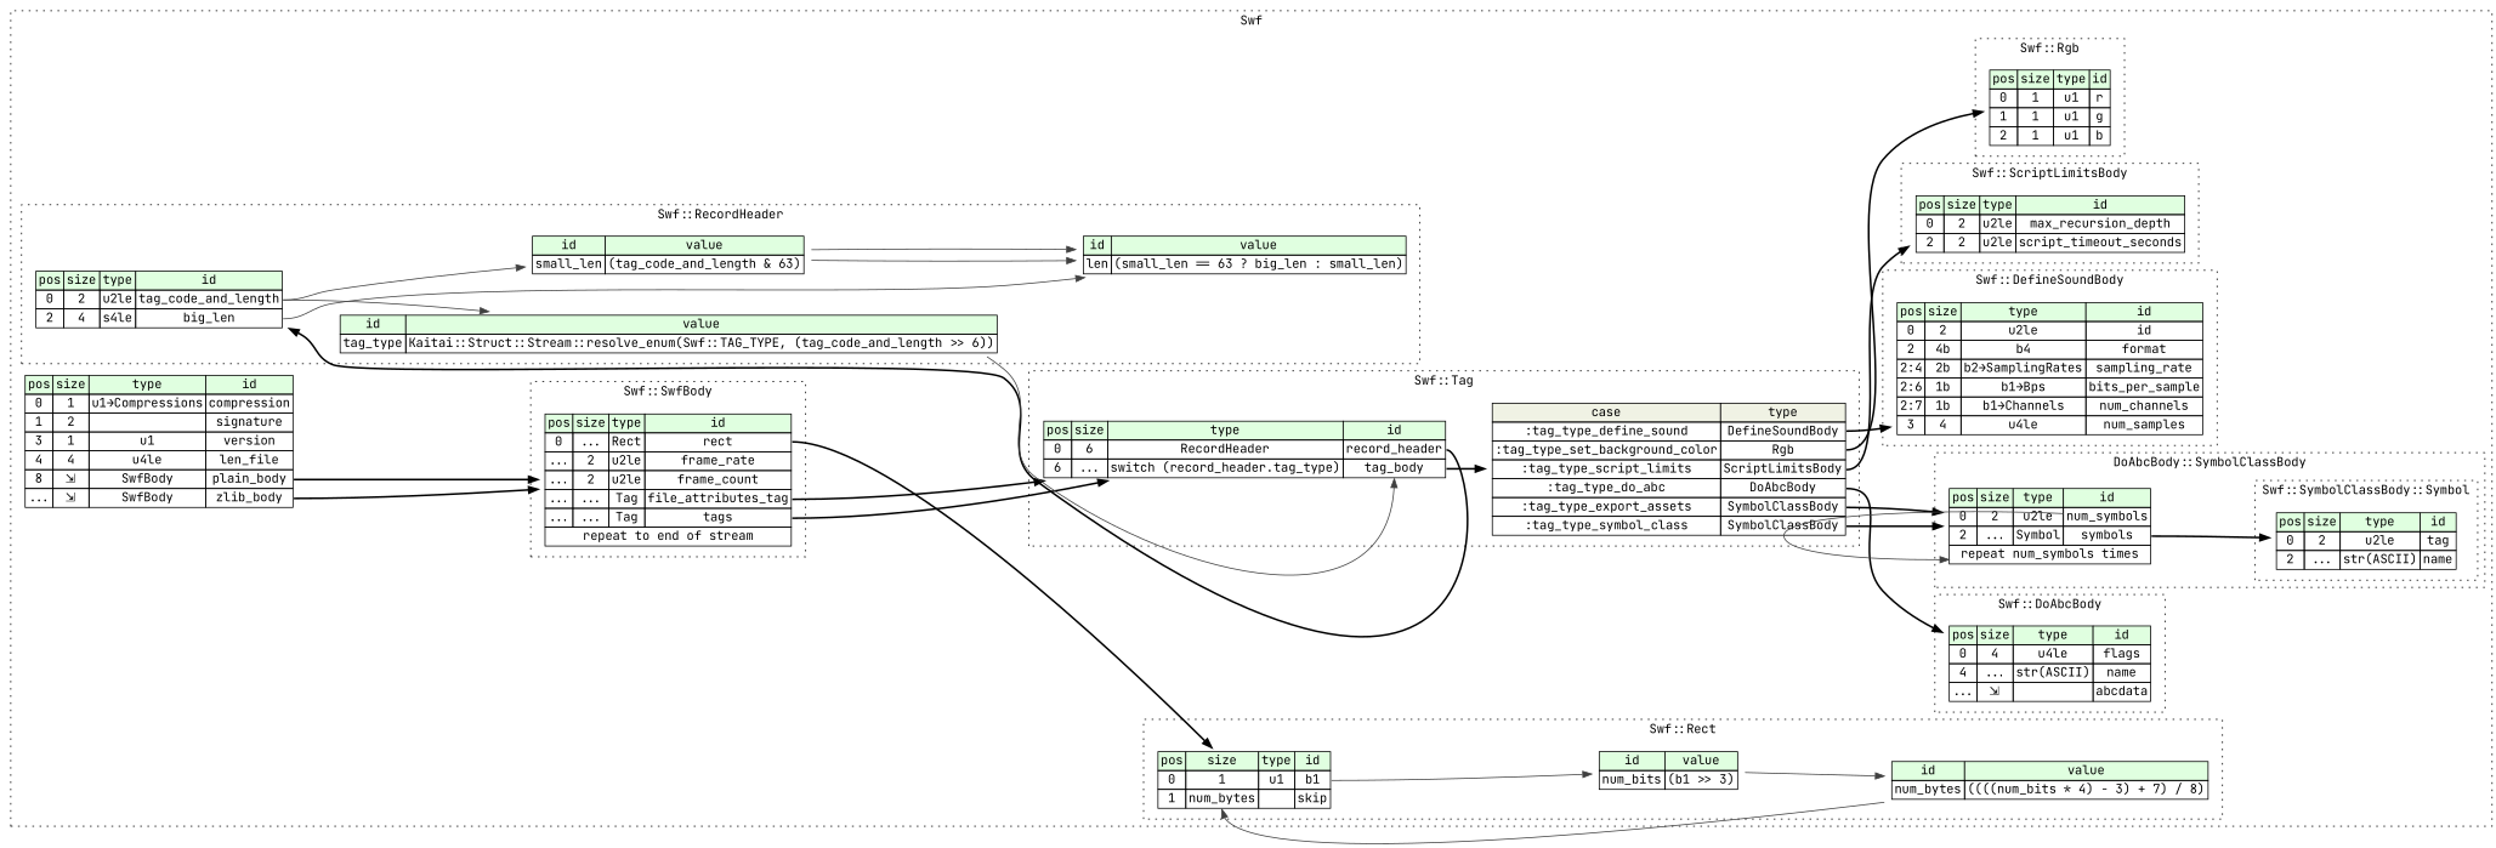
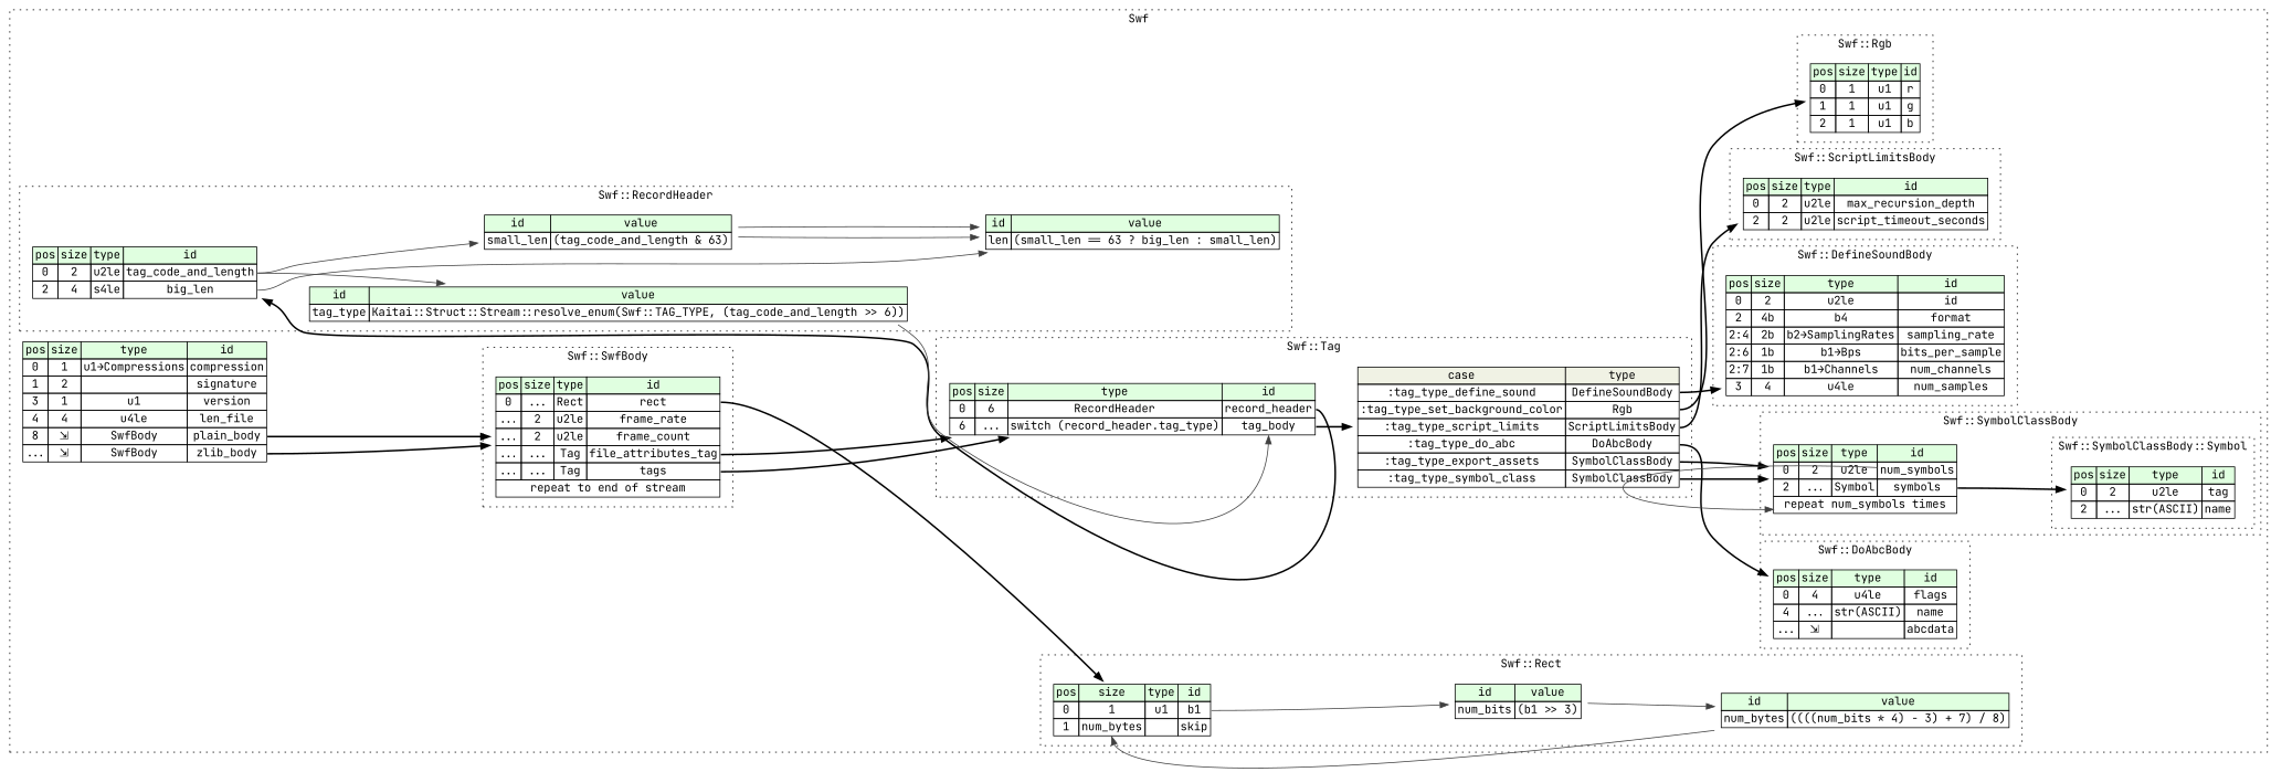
  digraph {
    rankdir=LR
    fontname="JetBrains Mono"
    node [shape=plaintext fontname="JetBrains Mono"]
    edge [style=bold tailport=tag_code_and_length_type fontname="JetBrains Mono"]
    n1 [label=<<TABLE BORDER="0" CELLBORDER="1" CELLSPACING="0"> 				<TR><TD BGCOLOR="#E0FFE0">pos</TD><TD BGCOLOR="#E0FFE0">size</TD><TD BGCOLOR="#E0FFE0">type</TD><TD BGCOLOR="#E0FFE0">id</TD></TR> 				<TR><TD PORT="r_pos">0</TD><TD PORT="r_size">1</TD><TD>u1</TD><TD PORT="r_type">r</TD></TR> 				<TR><TD PORT="g_pos">1</TD><TD PORT="g_size">1</TD><TD>u1</TD><TD PORT="g_type">g</TD></TR> 				<TR><TD PORT="b_pos">2</TD><TD PORT="b_size">1</TD><TD>u1</TD><TD PORT="b_type">b</TD></TR> 			</TABLE>>]
    n2 [label=<<TABLE BORDER="0" CELLBORDER="1" CELLSPACING="0"> 				<TR><TD BGCOLOR="#E0FFE0">pos</TD><TD BGCOLOR="#E0FFE0">size</TD><TD BGCOLOR="#E0FFE0">type</TD><TD BGCOLOR="#E0FFE0">id</TD></TR> 				<TR><TD PORT="flags_pos">0</TD><TD PORT="flags_size">4</TD><TD>u4le</TD><TD PORT="flags_type">flags</TD></TR> 				<TR><TD PORT="name_pos">4</TD><TD PORT="name_size">...</TD><TD>str(ASCII)</TD><TD PORT="name_type">name</TD></TR> 				<TR><TD PORT="abcdata_pos">...</TD><TD PORT="abcdata_size">⇲</TD><TD></TD><TD PORT="abcdata_type">abcdata</TD></TR> 			</TABLE>>]
    n3 [label=<<TABLE BORDER="0" CELLBORDER="1" CELLSPACING="0"> 				<TR><TD BGCOLOR="#E0FFE0">pos</TD><TD BGCOLOR="#E0FFE0">size</TD><TD BGCOLOR="#E0FFE0">type</TD><TD BGCOLOR="#E0FFE0">id</TD></TR> 				<TR><TD PORT="rect_pos">0</TD><TD PORT="rect_size">...</TD><TD>Rect</TD><TD PORT="rect_type">rect</TD></TR> 				<TR><TD PORT="frame_rate_pos">...</TD><TD PORT="frame_rate_size">2</TD><TD>u2le</TD><TD PORT="frame_rate_type">frame_rate</TD></TR> 				<TR><TD PORT="frame_count_pos">...</TD><TD PORT="frame_count_size">2</TD><TD>u2le</TD><TD PORT="frame_count_type">frame_count</TD></TR> 				<TR><TD PORT="file_attributes_tag_pos">...</TD><TD PORT="file_attributes_tag_size">...</TD><TD>Tag</TD><TD PORT="file_attributes_tag_type">file_attributes_tag</TD></TR> 				<TR><TD PORT="tags_pos">...</TD><TD PORT="tags_size">...</TD><TD>Tag</TD><TD PORT="tags_type">tags</TD></TR> 				<TR><TD COLSPAN="4" PORT="tags__repeat">repeat to end of stream</TD></TR> 			</TABLE>>]
    n4 [label=<<TABLE BORDER="0" CELLBORDER="1" CELLSPACING="0"> 				<TR><TD BGCOLOR="#E0FFE0">pos</TD><TD BGCOLOR="#E0FFE0">size</TD><TD BGCOLOR="#E0FFE0">type</TD><TD BGCOLOR="#E0FFE0">id</TD></TR> 				<TR><TD PORT="b1_pos">0</TD><TD PORT="b1_size">1</TD><TD>u1</TD><TD PORT="b1_type">b1</TD></TR> 				<TR><TD PORT="skip_pos">1</TD><TD PORT="skip_size">num_bytes</TD><TD></TD><TD PORT="skip_type">skip</TD></TR> 			</TABLE>>]
    n5 [label=<<TABLE BORDER="0" CELLBORDER="1" CELLSPACING="0"> 				<TR><TD BGCOLOR="#E0FFE0">id</TD><TD BGCOLOR="#E0FFE0">value</TD></TR> 				<TR><TD>num_bits</TD><TD>(b1 &gt;&gt; 3)</TD></TR> 			</TABLE>>]
    n6 [label=<<TABLE BORDER="0" CELLBORDER="1" CELLSPACING="0"> 				<TR><TD BGCOLOR="#E0FFE0">id</TD><TD BGCOLOR="#E0FFE0">value</TD></TR> 				<TR><TD>num_bytes</TD><TD>((((num_bits * 4) - 3) + 7) / 8)</TD></TR> 			</TABLE>>]
    n7 [label=<<TABLE BORDER="0" CELLBORDER="1" CELLSPACING="0"> 				<TR><TD BGCOLOR="#E0FFE0">pos</TD><TD BGCOLOR="#E0FFE0">size</TD><TD BGCOLOR="#E0FFE0">type</TD><TD BGCOLOR="#E0FFE0">id</TD></TR> 				<TR><TD PORT="record_header_pos">0</TD><TD PORT="record_header_size">6</TD><TD>RecordHeader</TD><TD PORT="record_header_type">record_header</TD></TR> 				<TR><TD PORT="tag_body_pos">6</TD><TD PORT="tag_body_size">...</TD><TD>switch (record_header.tag_type)</TD><TD PORT="tag_body_type">tag_body</TD></TR> 			</TABLE>>]
    n8 [label=<<TABLE BORDER="0" CELLBORDER="1" CELLSPACING="0"> 	<TR><TD BGCOLOR="#F0F2E4">case</TD><TD BGCOLOR="#F0F2E4">type</TD></TR> 	<TR><TD>:tag_type_define_sound</TD><TD PORT="case0">DefineSoundBody</TD></TR> 	<TR><TD>:tag_type_set_background_color</TD><TD PORT="case1">Rgb</TD></TR> 	<TR><TD>:tag_type_script_limits</TD><TD PORT="case2">ScriptLimitsBody</TD></TR> 	<TR><TD>:tag_type_do_abc</TD><TD PORT="case3">DoAbcBody</TD></TR> 	<TR><TD>:tag_type_export_assets</TD><TD PORT="case4">SymbolClassBody</TD></TR> 	<TR><TD>:tag_type_symbol_class</TD><TD PORT="case5">SymbolClassBody</TD></TR> </TABLE>>]
    n9 [label=<<TABLE BORDER="0" CELLBORDER="1" CELLSPACING="0"> 					<TR><TD BGCOLOR="#E0FFE0">pos</TD><TD BGCOLOR="#E0FFE0">size</TD><TD BGCOLOR="#E0FFE0">type</TD><TD BGCOLOR="#E0FFE0">id</TD></TR> 					<TR><TD PORT="tag_pos">0</TD><TD PORT="tag_size">2</TD><TD>u2le</TD><TD PORT="tag_type">tag</TD></TR> 					<TR><TD PORT="name_pos">2</TD><TD PORT="name_size">...</TD><TD>str(ASCII)</TD><TD PORT="name_type">name</TD></TR> 				</TABLE>>]
    n10 [label=<<TABLE BORDER="0" CELLBORDER="1" CELLSPACING="0"> 				<TR><TD BGCOLOR="#E0FFE0">pos</TD><TD BGCOLOR="#E0FFE0">size</TD><TD BGCOLOR="#E0FFE0">type</TD><TD BGCOLOR="#E0FFE0">id</TD></TR> 				<TR><TD PORT="num_symbols_pos">0</TD><TD PORT="num_symbols_size">2</TD><TD>u2le</TD><TD PORT="num_symbols_type">num_symbols</TD></TR> 				<TR><TD PORT="symbols_pos">2</TD><TD PORT="symbols_size">...</TD><TD>Symbol</TD><TD PORT="symbols_type">symbols</TD></TR> 				<TR><TD COLSPAN="4" PORT="symbols__repeat">repeat num_symbols times</TD></TR> 			</TABLE>>]
    n11 [label=<<TABLE BORDER="0" CELLBORDER="1" CELLSPACING="0"> 				<TR><TD BGCOLOR="#E0FFE0">pos</TD><TD BGCOLOR="#E0FFE0">size</TD><TD BGCOLOR="#E0FFE0">type</TD><TD BGCOLOR="#E0FFE0">id</TD></TR> 				<TR><TD PORT="id_pos">0</TD><TD PORT="id_size">2</TD><TD>u2le</TD><TD PORT="id_type">id</TD></TR> 				<TR><TD PORT="format_pos">2</TD><TD PORT="format_size">4b</TD><TD>b4</TD><TD PORT="format_type">format</TD></TR> 				<TR><TD PORT="sampling_rate_pos">2:4</TD><TD PORT="sampling_rate_size">2b</TD><TD>b2→SamplingRates</TD><TD PORT="sampling_rate_type">sampling_rate</TD></TR> 				<TR><TD PORT="bits_per_sample_pos">2:6</TD><TD PORT="bits_per_sample_size">1b</TD><TD>b1→Bps</TD><TD PORT="bits_per_sample_type">bits_per_sample</TD></TR> 				<TR><TD PORT="num_channels_pos">2:7</TD><TD PORT="num_channels_size">1b</TD><TD>b1→Channels</TD><TD PORT="num_channels_type">num_channels</TD></TR> 				<TR><TD PORT="num_samples_pos">3</TD><TD PORT="num_samples_size">4</TD><TD>u4le</TD><TD PORT="num_samples_type">num_samples</TD></TR> 			</TABLE>>]
    n12 [label=<<TABLE BORDER="0" CELLBORDER="1" CELLSPACING="0"> 				<TR><TD BGCOLOR="#E0FFE0">pos</TD><TD BGCOLOR="#E0FFE0">size</TD><TD BGCOLOR="#E0FFE0">type</TD><TD BGCOLOR="#E0FFE0">id</TD></TR> 				<TR><TD PORT="tag_code_and_length_pos">0</TD><TD PORT="tag_code_and_length_size">2</TD><TD>u2le</TD><TD PORT="tag_code_and_length_type">tag_code_and_length</TD></TR> 				<TR><TD PORT="big_len_pos">2</TD><TD PORT="big_len_size">4</TD><TD>s4le</TD><TD PORT="big_len_type">big_len</TD></TR> 			</TABLE>>]
    n13 [label=<<TABLE BORDER="0" CELLBORDER="1" CELLSPACING="0"> 				<TR><TD BGCOLOR="#E0FFE0">id</TD><TD BGCOLOR="#E0FFE0">value</TD></TR> 				<TR><TD>tag_type</TD><TD>Kaitai::Struct::Stream::resolve_enum(Swf::TAG_TYPE, (tag_code_and_length &gt;&gt; 6))</TD></TR> 			</TABLE>>]
    n14 [label=<<TABLE BORDER="0" CELLBORDER="1" CELLSPACING="0"> 				<TR><TD BGCOLOR="#E0FFE0">id</TD><TD BGCOLOR="#E0FFE0">value</TD></TR> 				<TR><TD>small_len</TD><TD>(tag_code_and_length &amp; 63)</TD></TR> 			</TABLE>>]
    n15 [label=<<TABLE BORDER="0" CELLBORDER="1" CELLSPACING="0"> 				<TR><TD BGCOLOR="#E0FFE0">id</TD><TD BGCOLOR="#E0FFE0">value</TD></TR> 				<TR><TD>len</TD><TD>(small_len == 63 ? big_len : small_len)</TD></TR> 			</TABLE>>]
    n16 [label=<<TABLE BORDER="0" CELLBORDER="1" CELLSPACING="0"> 				<TR><TD BGCOLOR="#E0FFE0">pos</TD><TD BGCOLOR="#E0FFE0">size</TD><TD BGCOLOR="#E0FFE0">type</TD><TD BGCOLOR="#E0FFE0">id</TD></TR> 				<TR><TD PORT="max_recursion_depth_pos">0</TD><TD PORT="max_recursion_depth_size">2</TD><TD>u2le</TD><TD PORT="max_recursion_depth_type">max_recursion_depth</TD></TR> 				<TR><TD PORT="script_timeout_seconds_pos">2</TD><TD PORT="script_timeout_seconds_size">2</TD><TD>u2le</TD><TD PORT="script_timeout_seconds_type">script_timeout_seconds</TD></TR> 			</TABLE>>]
    n17 [label=<<TABLE BORDER="0" CELLBORDER="1" CELLSPACING="0"> 			<TR><TD BGCOLOR="#E0FFE0">pos</TD><TD BGCOLOR="#E0FFE0">size</TD><TD BGCOLOR="#E0FFE0">type</TD><TD BGCOLOR="#E0FFE0">id</TD></TR> 			<TR><TD PORT="compression_pos">0</TD><TD PORT="compression_size">1</TD><TD>u1→Compressions</TD><TD PORT="compression_type">compression</TD></TR> 			<TR><TD PORT="signature_pos">1</TD><TD PORT="signature_size">2</TD><TD></TD><TD PORT="signature_type">signature</TD></TR> 			<TR><TD PORT="version_pos">3</TD><TD PORT="version_size">1</TD><TD>u1</TD><TD PORT="version_type">version</TD></TR> 			<TR><TD PORT="len_file_pos">4</TD><TD PORT="len_file_size">4</TD><TD>u4le</TD><TD PORT="len_file_type">len_file</TD></TR> 			<TR><TD PORT="plain_body_pos">8</TD><TD PORT="plain_body_size">⇲</TD><TD>SwfBody</TD><TD PORT="plain_body_type">plain_body</TD></TR> 			<TR><TD PORT="zlib_body_pos">...</TD><TD PORT="zlib_body_size">⇲</TD><TD>SwfBody</TD><TD PORT="zlib_body_type">zlib_body</TD></TR> 		</TABLE>>]
    subgraph cluster_1 {
      label=Swf
      style=dotted
      n17
      subgraph cluster_2 {
        label="Swf::Rgb"
        style=dotted
        n1
      }
      subgraph cluster_3 {
        label="Swf::DoAbcBody"
        style=dotted
        n2
      }
      subgraph cluster_4 {
        label="Swf::SwfBody"
        style=dotted
        n3
      }
      subgraph cluster_5 {
        label="Swf::Rect"
        style=dotted
        n4
        n5
        n6
      }
      subgraph cluster_6 {
        label="Swf::Tag"
        style=dotted
        n7
        n8
      }
      subgraph cluster_7 {
-       label="DoAbcBody::SymbolClassBody"
+       label="Swf::SymbolClassBody"
        style=dotted
        n10
        subgraph cluster_8 {
          label="Swf::SymbolClassBody::Symbol"
          style=dotted
          n9
        }
      }
      subgraph cluster_9 {
        label="Swf::DefineSoundBody"
        style=dotted
        n11
      }
      subgraph cluster_10 {
        label="Swf::RecordHeader"
        style=dotted
        n12
        n13
        n14
        n15
      }
      subgraph cluster_11 {
        label="Swf::ScriptLimitsBody"
        style=dotted
        n16
      }
    }
    n3 -> n4 [tailport=rect_type]
    n3 -> n7 [tailport=file_attributes_tag_type]
    n3 -> n7 [tailport=tags_type]
    n4 -> n5 [color="#404040" tailport=b1_type style=""]
    n5 -> n6 [color="#404040" tailport=num_bits_type style=""]
    n6 -> n4 [color="#404040" headport=skip_size tailport=num_bytes_type style=""]
    n7 -> n8 [tailport=tag_body_type]
    n7 -> n12 [tailport=record_header_type]
    n8 -> n1 [tailport=case1]
    n8 -> n2 [tailport=case3]
    n8 -> n10 [tailport=case4]
    n8 -> n10 [tailport=case5]
    n8 -> n11 [tailport=case0]
    n8 -> n16 [tailport=case2]
    n10 -> n9 [tailport=symbols_type]
    n10 -> n10 [color="#404040" headport=symbols__repeat tailport=num_symbols_type style=""]
    n12 -> n13 [color="#404040" style=""]
    n12 -> n14 [color="#404040" style=""]
    n12 -> n15 [color="#404040" tailport=big_len_type style=""]
    n13 -> n7 [color="#404040" headport=tag_body_type tailport=tag_type_type style=""]
    n14 -> n15 [color="#404040" tailport=small_len_type style=""]
    n14 -> n15 [color="#404040" tailport=small_len_type style=""]
    n17 -> n3 [tailport=plain_body_type]
    n17 -> n3 [tailport=zlib_body_type]
  }
